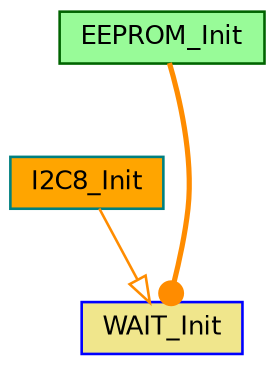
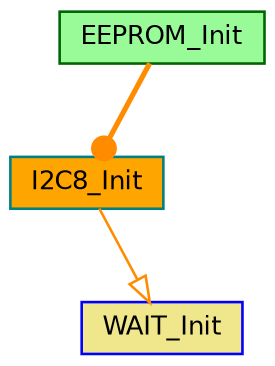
  digraph {
    rankdir=TB
    node [fontname=Helvetica fontsize=10 shape=record style=filled]
    edge [color=darkorange fontname=Helvetica fontsize=10 labelfontname=Helvetica labelfontsize=10]
    n1 [color=darkgreen fillcolor=palegreen fontcolor=black height=0.2 label=EEPROM_Init width=0.4]
    n2 [color=teal fillcolor=orange height=0.2 label=I2C8_Init width=0.4]
    n3 [color=blue fillcolor=khaki height=0.2 label=WAIT_Init width=0.4]
-   n1 -> n3 [arrowhead=dot style=bold]
+   n1 -> n2 [arrowhead=dot style=bold]
    n2 -> n3 [arrowhead=onormal style=solid]
  }
